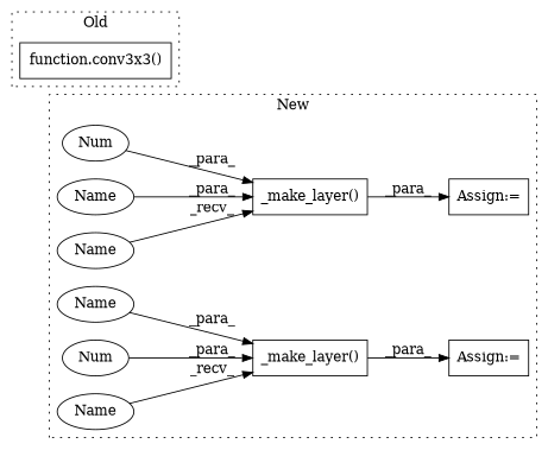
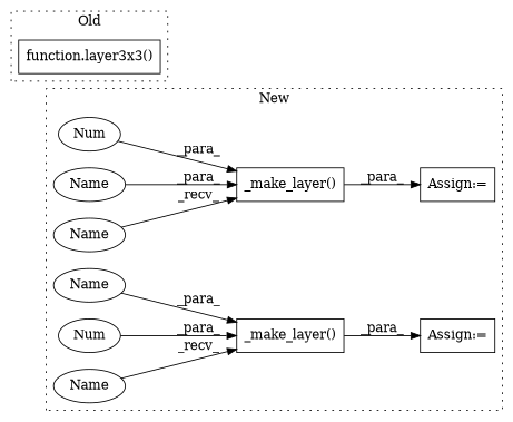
  digraph {
    rankdir=LR
    node [a=87 l=3 shape=ellipse]
    n1 [a=75 l="17,1" label="_make_layer()" s="2284,2318" shape=box]
    n2 [a=76 l=1 label=Num s=2317]
    n3 [a=75 l="17,11" label="_make_layer()" s="2480,2515" shape=box]
    n4 [a=76 label=Num s=2509]
    n5 [a=68 label="Assign:=" s=2477 shape=box]
    n6 [a=68 label="Assign:=" s=2281 shape=box]
    n7 [l=10 label=Name s=2301]
    n8 [l=10 label=Name s=2497]
    n9 [l=4 label=Name s=2480]
    n10 [l=4 label=Name s=2284]
-   n11 [a=75 l="8,1" label="function.conv3x3()" s="3354,3400" shape=box]
+   n11 [a=75 l="8,1" label="function.layer3x3()" s="3354,3400" shape=box]
    subgraph cluster_1 {
      label=New
      style=dotted
      n1
      n2
      n3
      n4
      n5
      n6
      n7
      n8
      n9
      n10
    }
    subgraph cluster_2 {
      label=Old
      style=dotted
      n11
    }
    n1 -> n6 [label=_para_]
    n2 -> n1 [label=_para_]
    n3 -> n5 [label=_para_]
    n4 -> n3 [label=_para_]
    n7 -> n1 [label=_para_]
    n8 -> n3 [label=_para_]
    n9 -> n3 [label=_recv_]
    n10 -> n1 [label=_recv_]
  }
